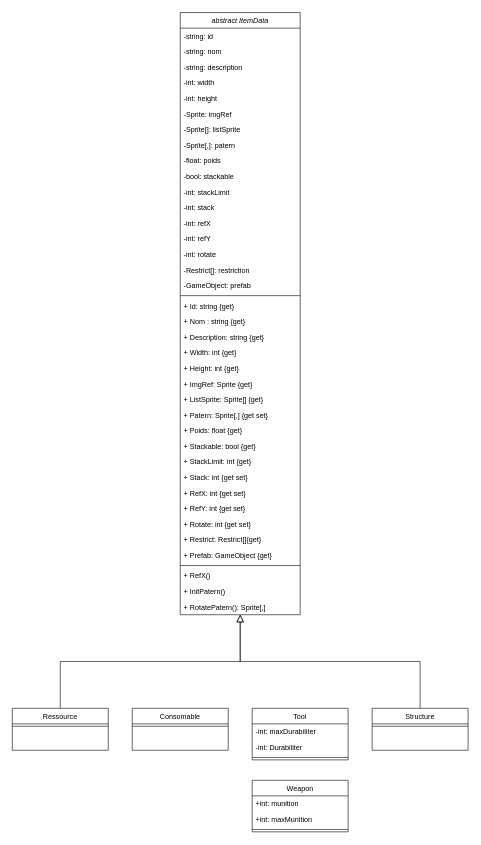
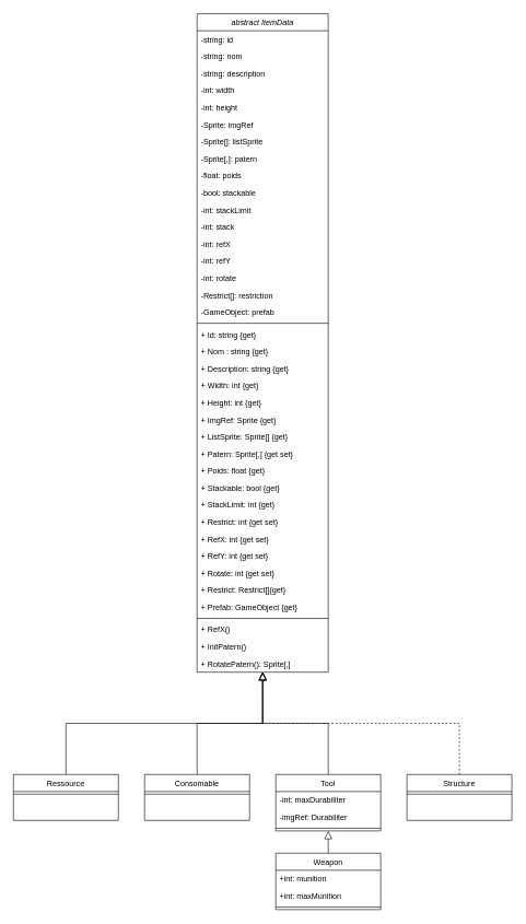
  <mxCell id="0" />
  <mxCell id="1" parent="0" />
  <mxCell id="2" value="abstract ItemData" style="swimlane;fontStyle=2;align=center;verticalAlign=top;childLayout=stackLayout;horizontal=1;startSize=26;horizontalStack=0;resizeParent=1;resizeLast=0;collapsible=1;marginBottom=0;rounded=0;shadow=0;strokeWidth=1;" parent="1" vertex="1"><mxGeometry x="300" y="20" width="200" height="1004" as="geometry"><mxRectangle x="230" y="140" width="160" height="26" as="alternateBounds" /></mxGeometry></mxCell>
  <mxCell id="3" value="-string: id" style="text;align=left;verticalAlign=top;spacingLeft=4;spacingRight=4;overflow=hidden;rotatable=0;points=[[0,0.5],[1,0.5]];portConstraint=eastwest;" parent="2" vertex="1"><mxGeometry y="26" width="200" height="26" as="geometry" /></mxCell>
  <mxCell id="4" value="-string: nom" style="text;align=left;verticalAlign=top;spacingLeft=4;spacingRight=4;overflow=hidden;rotatable=0;points=[[0,0.5],[1,0.5]];portConstraint=eastwest;rounded=0;shadow=0;html=0;" parent="2" vertex="1"><mxGeometry y="52" width="200" height="26" as="geometry" /></mxCell>
  <mxCell id="5" value="-string: description" style="text;align=left;verticalAlign=top;spacingLeft=4;spacingRight=4;overflow=hidden;rotatable=0;points=[[0,0.5],[1,0.5]];portConstraint=eastwest;rounded=0;shadow=0;html=0;" parent="2" vertex="1"><mxGeometry y="78" width="200" height="26" as="geometry" /></mxCell>
  <mxCell id="6" value="-int: width" style="text;align=left;verticalAlign=top;spacingLeft=4;spacingRight=4;overflow=hidden;rotatable=0;points=[[0,0.5],[1,0.5]];portConstraint=eastwest;" parent="2" vertex="1"><mxGeometry y="104" width="200" height="26" as="geometry" /></mxCell>
  <mxCell id="7" value="-int: height" style="text;align=left;verticalAlign=top;spacingLeft=4;spacingRight=4;overflow=hidden;rotatable=0;points=[[0,0.5],[1,0.5]];portConstraint=eastwest;rounded=0;shadow=0;html=0;" parent="2" vertex="1"><mxGeometry y="130" width="200" height="26" as="geometry" /></mxCell>
  <mxCell id="8" value="-Sprite: imgRef" style="text;align=left;verticalAlign=top;spacingLeft=4;spacingRight=4;overflow=hidden;rotatable=0;points=[[0,0.5],[1,0.5]];portConstraint=eastwest;rounded=0;shadow=0;html=0;" parent="2" vertex="1"><mxGeometry y="156" width="200" height="26" as="geometry" /></mxCell>
  <mxCell id="9" value="-Sprite[]: listSprite" style="text;align=left;verticalAlign=top;spacingLeft=4;spacingRight=4;overflow=hidden;rotatable=0;points=[[0,0.5],[1,0.5]];portConstraint=eastwest;" parent="2" vertex="1"><mxGeometry y="182" width="200" height="26" as="geometry" /></mxCell>
  <mxCell id="10" value="-Sprite[,]: patern" style="text;align=left;verticalAlign=top;spacingLeft=4;spacingRight=4;overflow=hidden;rotatable=0;points=[[0,0.5],[1,0.5]];portConstraint=eastwest;rounded=0;shadow=0;html=0;" parent="2" vertex="1"><mxGeometry y="208" width="200" height="26" as="geometry" /></mxCell>
  <mxCell id="11" value="-float: poids" style="text;align=left;verticalAlign=top;spacingLeft=4;spacingRight=4;overflow=hidden;rotatable=0;points=[[0,0.5],[1,0.5]];portConstraint=eastwest;rounded=0;shadow=0;html=0;" parent="2" vertex="1"><mxGeometry y="234" width="200" height="26" as="geometry" /></mxCell>
  <mxCell id="12" value="-bool: stackable" style="text;align=left;verticalAlign=top;spacingLeft=4;spacingRight=4;overflow=hidden;rotatable=0;points=[[0,0.5],[1,0.5]];portConstraint=eastwest;rounded=0;shadow=0;html=0;" parent="2" vertex="1"><mxGeometry y="260" width="200" height="26" as="geometry" /></mxCell>
  <mxCell id="13" value="-int: stackLimit" style="text;align=left;verticalAlign=top;spacingLeft=4;spacingRight=4;overflow=hidden;rotatable=0;points=[[0,0.5],[1,0.5]];portConstraint=eastwest;" parent="2" vertex="1"><mxGeometry y="286" width="200" height="26" as="geometry" /></mxCell>
  <mxCell id="14" value="-int: stack" style="text;align=left;verticalAlign=top;spacingLeft=4;spacingRight=4;overflow=hidden;rotatable=0;points=[[0,0.5],[1,0.5]];portConstraint=eastwest;rounded=0;shadow=0;html=0;" parent="2" vertex="1"><mxGeometry y="312" width="200" height="26" as="geometry" /></mxCell>
  <mxCell id="15" value="-int: refX" style="text;align=left;verticalAlign=top;spacingLeft=4;spacingRight=4;overflow=hidden;rotatable=0;points=[[0,0.5],[1,0.5]];portConstraint=eastwest;" parent="2" vertex="1"><mxGeometry y="338" width="200" height="26" as="geometry" /></mxCell>
  <mxCell id="16" value="-int: refY" style="text;align=left;verticalAlign=top;spacingLeft=4;spacingRight=4;overflow=hidden;rotatable=0;points=[[0,0.5],[1,0.5]];portConstraint=eastwest;rounded=0;shadow=0;html=0;" parent="2" vertex="1"><mxGeometry y="364" width="200" height="26" as="geometry" /></mxCell>
  <mxCell id="17" value="-int: rotate" style="text;align=left;verticalAlign=top;spacingLeft=4;spacingRight=4;overflow=hidden;rotatable=0;points=[[0,0.5],[1,0.5]];portConstraint=eastwest;rounded=0;shadow=0;html=0;" parent="2" vertex="1"><mxGeometry y="390" width="200" height="26" as="geometry" /></mxCell>
  <mxCell id="18" value="-Restrict[]: restriction" style="text;align=left;verticalAlign=top;spacingLeft=4;spacingRight=4;overflow=hidden;rotatable=0;points=[[0,0.5],[1,0.5]];portConstraint=eastwest;rounded=0;shadow=0;html=0;" vertex="1" parent="2"><mxGeometry y="416" width="200" height="26" as="geometry" /></mxCell>
  <mxCell id="19" value="-GameObject: prefab" style="text;align=left;verticalAlign=top;spacingLeft=4;spacingRight=4;overflow=hidden;rotatable=0;points=[[0,0.5],[1,0.5]];portConstraint=eastwest;rounded=0;shadow=0;html=0;" parent="2" vertex="1"><mxGeometry y="442" width="200" height="26" as="geometry" /></mxCell>
  <mxCell id="20" value="" style="line;html=1;strokeWidth=1;align=left;verticalAlign=middle;spacingTop=-1;spacingLeft=3;spacingRight=3;rotatable=0;labelPosition=right;points=[];portConstraint=eastwest;" parent="2" vertex="1"><mxGeometry y="468" width="200" height="8" as="geometry" /></mxCell>
  <mxCell id="21" value="+ Id: string {get}" style="text;align=left;verticalAlign=top;spacingLeft=4;spacingRight=4;overflow=hidden;rotatable=0;points=[[0,0.5],[1,0.5]];portConstraint=eastwest;" parent="2" vertex="1"><mxGeometry y="476" width="200" height="26" as="geometry" /></mxCell>
  <mxCell id="22" value="+ Nom : string {get}" style="text;align=left;verticalAlign=top;spacingLeft=4;spacingRight=4;overflow=hidden;rotatable=0;points=[[0,0.5],[1,0.5]];portConstraint=eastwest;rounded=0;shadow=0;html=0;" parent="2" vertex="1"><mxGeometry y="502" width="200" height="26" as="geometry" /></mxCell>
  <mxCell id="23" value="+ Description: string {get}" style="text;align=left;verticalAlign=top;spacingLeft=4;spacingRight=4;overflow=hidden;rotatable=0;points=[[0,0.5],[1,0.5]];portConstraint=eastwest;rounded=0;shadow=0;html=0;" parent="2" vertex="1"><mxGeometry y="528" width="200" height="26" as="geometry" /></mxCell>
  <mxCell id="24" value="+ Width: int {get}" style="text;align=left;verticalAlign=top;spacingLeft=4;spacingRight=4;overflow=hidden;rotatable=0;points=[[0,0.5],[1,0.5]];portConstraint=eastwest;" parent="2" vertex="1"><mxGeometry y="554" width="200" height="26" as="geometry" /></mxCell>
  <mxCell id="25" value="+ Height: int {get}" style="text;align=left;verticalAlign=top;spacingLeft=4;spacingRight=4;overflow=hidden;rotatable=0;points=[[0,0.5],[1,0.5]];portConstraint=eastwest;rounded=0;shadow=0;html=0;" parent="2" vertex="1"><mxGeometry y="580" width="200" height="26" as="geometry" /></mxCell>
  <mxCell id="26" value="+ ImgRef: Sprite {get}" style="text;align=left;verticalAlign=top;spacingLeft=4;spacingRight=4;overflow=hidden;rotatable=0;points=[[0,0.5],[1,0.5]];portConstraint=eastwest;rounded=0;shadow=0;html=0;" parent="2" vertex="1"><mxGeometry y="606" width="200" height="26" as="geometry" /></mxCell>
  <mxCell id="27" value="+ ListSprite: Sprite[] {get}" style="text;align=left;verticalAlign=top;spacingLeft=4;spacingRight=4;overflow=hidden;rotatable=0;points=[[0,0.5],[1,0.5]];portConstraint=eastwest;" parent="2" vertex="1"><mxGeometry y="632" width="200" height="26" as="geometry" /></mxCell>
  <mxCell id="28" value="+ Patern: Sprite[,] {get set}" style="text;align=left;verticalAlign=top;spacingLeft=4;spacingRight=4;overflow=hidden;rotatable=0;points=[[0,0.5],[1,0.5]];portConstraint=eastwest;rounded=0;shadow=0;html=0;" parent="2" vertex="1"><mxGeometry y="658" width="200" height="26" as="geometry" /></mxCell>
  <mxCell id="29" value="+ Poids: float {get}" style="text;align=left;verticalAlign=top;spacingLeft=4;spacingRight=4;overflow=hidden;rotatable=0;points=[[0,0.5],[1,0.5]];portConstraint=eastwest;rounded=0;shadow=0;html=0;" parent="2" vertex="1"><mxGeometry y="684" width="200" height="26" as="geometry" /></mxCell>
  <mxCell id="30" value="+ Stackable: bool {get}" style="text;align=left;verticalAlign=top;spacingLeft=4;spacingRight=4;overflow=hidden;rotatable=0;points=[[0,0.5],[1,0.5]];portConstraint=eastwest;rounded=0;shadow=0;html=0;" parent="2" vertex="1"><mxGeometry y="710" width="200" height="26" as="geometry" /></mxCell>
  <mxCell id="31" value="+ StackLimit: int {get}" style="text;align=left;verticalAlign=top;spacingLeft=4;spacingRight=4;overflow=hidden;rotatable=0;points=[[0,0.5],[1,0.5]];portConstraint=eastwest;" parent="2" vertex="1"><mxGeometry y="736" width="200" height="26" as="geometry" /></mxCell>
- <mxCell id="32" value="+ Stack: int {get set} " style="text;align=left;verticalAlign=top;spacingLeft=4;spacingRight=4;overflow=hidden;rotatable=0;points=[[0,0.5],[1,0.5]];portConstraint=eastwest;rounded=0;shadow=0;html=0;" parent="2" vertex="1"><mxGeometry y="762" width="200" height="26" as="geometry" /></mxCell>
+ <mxCell id="32" value="+ Restrict: int {get set} " style="text;align=left;verticalAlign=top;spacingLeft=4;spacingRight=4;overflow=hidden;rotatable=0;points=[[0,0.5],[1,0.5]];portConstraint=eastwest;rounded=0;shadow=0;html=0;" parent="2" vertex="1"><mxGeometry y="762" width="200" height="26" as="geometry" /></mxCell>
  <mxCell id="33" value="+ RefX: int {get set} " style="text;align=left;verticalAlign=top;spacingLeft=4;spacingRight=4;overflow=hidden;rotatable=0;points=[[0,0.5],[1,0.5]];portConstraint=eastwest;" parent="2" vertex="1"><mxGeometry y="788" width="200" height="26" as="geometry" /></mxCell>
  <mxCell id="34" value="+ RefY: int {get set}" style="text;align=left;verticalAlign=top;spacingLeft=4;spacingRight=4;overflow=hidden;rotatable=0;points=[[0,0.5],[1,0.5]];portConstraint=eastwest;rounded=0;shadow=0;html=0;" parent="2" vertex="1"><mxGeometry y="814" width="200" height="26" as="geometry" /></mxCell>
  <mxCell id="35" value="+ Rotate: int {get set}" style="text;align=left;verticalAlign=top;spacingLeft=4;spacingRight=4;overflow=hidden;rotatable=0;points=[[0,0.5],[1,0.5]];portConstraint=eastwest;rounded=0;shadow=0;html=0;" parent="2" vertex="1"><mxGeometry y="840" width="200" height="26" as="geometry" /></mxCell>
  <mxCell id="36" value="+ Restrict: Restrict[]{get}" style="text;align=left;verticalAlign=top;spacingLeft=4;spacingRight=4;overflow=hidden;rotatable=0;points=[[0,0.5],[1,0.5]];portConstraint=eastwest;rounded=0;shadow=0;html=0;" vertex="1" parent="2"><mxGeometry y="866" width="200" height="26" as="geometry" /></mxCell>
  <mxCell id="37" value="+ Prefab: GameObject {get}" style="text;align=left;verticalAlign=top;spacingLeft=4;spacingRight=4;overflow=hidden;rotatable=0;points=[[0,0.5],[1,0.5]];portConstraint=eastwest;rounded=0;shadow=0;html=0;" parent="2" vertex="1"><mxGeometry y="892" width="200" height="26" as="geometry" /></mxCell>
  <mxCell id="38" value="" style="line;html=1;strokeWidth=1;align=left;verticalAlign=middle;spacingTop=-1;spacingLeft=3;spacingRight=3;rotatable=0;labelPosition=right;points=[];portConstraint=eastwest;" parent="2" vertex="1"><mxGeometry y="918" width="200" height="8" as="geometry" /></mxCell>
  <mxCell id="39" value="+ RefX()" style="text;align=left;verticalAlign=top;spacingLeft=4;spacingRight=4;overflow=hidden;rotatable=0;points=[[0,0.5],[1,0.5]];portConstraint=eastwest;rounded=0;shadow=0;html=0;" parent="2" vertex="1"><mxGeometry y="926" width="200" height="26" as="geometry" /></mxCell>
  <mxCell id="40" value="+ InitPatern()" style="text;align=left;verticalAlign=top;spacingLeft=4;spacingRight=4;overflow=hidden;rotatable=0;points=[[0,0.5],[1,0.5]];portConstraint=eastwest;rounded=0;shadow=0;html=0;" parent="2" vertex="1"><mxGeometry y="952" width="200" height="26" as="geometry" /></mxCell>
  <mxCell id="41" value="+ RotatePatern(): Sprite[,]" style="text;align=left;verticalAlign=top;spacingLeft=4;spacingRight=4;overflow=hidden;rotatable=0;points=[[0,0.5],[1,0.5]];portConstraint=eastwest;rounded=0;shadow=0;html=0;" parent="2" vertex="1"><mxGeometry y="978" width="200" height="26" as="geometry" /></mxCell>
  <mxCell id="42" value="Ressource" style="swimlane;fontStyle=0;align=center;verticalAlign=top;childLayout=stackLayout;horizontal=1;startSize=26;horizontalStack=0;resizeParent=1;resizeLast=0;collapsible=1;marginBottom=0;rounded=0;shadow=0;strokeWidth=1;" parent="1" vertex="1"><mxGeometry x="20" y="1180" width="160" height="70" as="geometry"><mxRectangle x="130" y="380" width="160" height="26" as="alternateBounds" /></mxGeometry></mxCell>
  <mxCell id="43" value="" style="line;html=1;strokeWidth=1;align=left;verticalAlign=middle;spacingTop=-1;spacingLeft=3;spacingRight=3;rotatable=0;labelPosition=right;points=[];portConstraint=eastwest;" parent="42" vertex="1"><mxGeometry y="26" width="160" height="8" as="geometry" /></mxCell>
  <mxCell id="44" value="" style="endArrow=block;endSize=10;endFill=0;shadow=0;strokeWidth=1;rounded=0;curved=0;edgeStyle=elbowEdgeStyle;elbow=vertical;" parent="1" source="42" target="2" edge="1"><mxGeometry width="160" relative="1" as="geometry"><mxPoint x="180" y="183" as="sourcePoint" /><mxPoint x="180" y="183" as="targetPoint" /></mxGeometry></mxCell>
  <mxCell id="45" value="Consomable" style="swimlane;fontStyle=0;align=center;verticalAlign=top;childLayout=stackLayout;horizontal=1;startSize=26;horizontalStack=0;resizeParent=1;resizeLast=0;collapsible=1;marginBottom=0;rounded=0;shadow=0;strokeWidth=1;" parent="1" vertex="1"><mxGeometry x="220" y="1180" width="160" height="70" as="geometry"><mxRectangle x="340" y="380" width="170" height="26" as="alternateBounds" /></mxGeometry></mxCell>
  <mxCell id="46" value="" style="line;html=1;strokeWidth=1;align=left;verticalAlign=middle;spacingTop=-1;spacingLeft=3;spacingRight=3;rotatable=0;labelPosition=right;points=[];portConstraint=eastwest;" parent="45" vertex="1"><mxGeometry y="26" width="160" height="8" as="geometry" /></mxCell>
+ <mxCell id="47" value="" style="endArrow=block;endSize=10;endFill=0;shadow=0;strokeWidth=1;rounded=0;curved=0;edgeStyle=elbowEdgeStyle;elbow=vertical;" parent="1" source="45" target="2" edge="1"><mxGeometry width="160" relative="1" as="geometry"><mxPoint x="190" y="353" as="sourcePoint" /><mxPoint x="290" y="251" as="targetPoint" /></mxGeometry></mxCell>
  <mxCell id="48" value="Tool" style="swimlane;fontStyle=0;align=center;verticalAlign=top;childLayout=stackLayout;horizontal=1;startSize=26;horizontalStack=0;resizeParent=1;resizeLast=0;collapsible=1;marginBottom=0;rounded=0;shadow=0;strokeWidth=1;" parent="1" vertex="1"><mxGeometry x="420" y="1180" width="160" height="86" as="geometry"><mxRectangle x="340" y="380" width="170" height="26" as="alternateBounds" /></mxGeometry></mxCell>
  <mxCell id="49" value="-int: maxDurabiliter" style="text;align=left;verticalAlign=top;spacingLeft=4;spacingRight=4;overflow=hidden;rotatable=0;points=[[0,0.5],[1,0.5]];portConstraint=eastwest;rounded=0;shadow=0;html=0;" parent="48" vertex="1"><mxGeometry y="26" width="160" height="26" as="geometry" /></mxCell>
- <mxCell id="50" value="-int: Durabiliter" style="text;align=left;verticalAlign=top;spacingLeft=4;spacingRight=4;overflow=hidden;rotatable=0;points=[[0,0.5],[1,0.5]];portConstraint=eastwest;rounded=0;shadow=0;html=0;" parent="48" vertex="1"><mxGeometry y="52" width="160" height="26" as="geometry" /></mxCell>
+ <mxCell id="50" value="-imgRef: Durabiliter" style="text;align=left;verticalAlign=top;spacingLeft=4;spacingRight=4;overflow=hidden;rotatable=0;points=[[0,0.5],[1,0.5]];portConstraint=eastwest;rounded=0;shadow=0;html=0;" parent="48" vertex="1"><mxGeometry y="52" width="160" height="26" as="geometry" /></mxCell>
  <mxCell id="51" value="" style="line;html=1;strokeWidth=1;align=left;verticalAlign=middle;spacingTop=-1;spacingLeft=3;spacingRight=3;rotatable=0;labelPosition=right;points=[];portConstraint=eastwest;" parent="48" vertex="1"><mxGeometry y="78" width="160" height="8" as="geometry" /></mxCell>
+ <mxCell id="52" value="" style="endArrow=block;endSize=10;endFill=0;shadow=0;strokeWidth=1;rounded=0;curved=0;edgeStyle=elbowEdgeStyle;elbow=vertical;" parent="1" source="48" target="2" edge="1"><mxGeometry width="160" relative="1" as="geometry"><mxPoint x="540" y="444" as="sourcePoint" /><mxPoint x="530" y="378" as="targetPoint" /></mxGeometry></mxCell>
  <mxCell id="53" value="Weapon" style="swimlane;fontStyle=0;align=center;verticalAlign=top;childLayout=stackLayout;horizontal=1;startSize=26;horizontalStack=0;resizeParent=1;resizeLast=0;collapsible=1;marginBottom=0;rounded=0;shadow=0;strokeWidth=1;" parent="1" vertex="1"><mxGeometry x="420" y="1300" width="160" height="86" as="geometry"><mxRectangle x="340" y="380" width="170" height="26" as="alternateBounds" /></mxGeometry></mxCell>
  <mxCell id="54" value="+int: munition" style="text;align=left;verticalAlign=top;spacingLeft=4;spacingRight=4;overflow=hidden;rotatable=0;points=[[0,0.5],[1,0.5]];portConstraint=eastwest;rounded=0;shadow=0;html=0;" parent="53" vertex="1"><mxGeometry y="26" width="160" height="26" as="geometry" /></mxCell>
  <mxCell id="55" value="+int: maxMunition" style="text;align=left;verticalAlign=top;spacingLeft=4;spacingRight=4;overflow=hidden;rotatable=0;points=[[0,0.5],[1,0.5]];portConstraint=eastwest;rounded=0;shadow=0;html=0;" parent="53" vertex="1"><mxGeometry y="52" width="160" height="26" as="geometry" /></mxCell>
  <mxCell id="56" value="" style="line;html=1;strokeWidth=1;align=left;verticalAlign=middle;spacingTop=-1;spacingLeft=3;spacingRight=3;rotatable=0;labelPosition=right;points=[];portConstraint=eastwest;" parent="53" vertex="1"><mxGeometry y="78" width="160" height="8" as="geometry" /></mxCell>
  <mxCell id="57" value="Structure" style="swimlane;fontStyle=0;align=center;verticalAlign=top;childLayout=stackLayout;horizontal=1;startSize=26;horizontalStack=0;resizeParent=1;resizeLast=0;collapsible=1;marginBottom=0;rounded=0;shadow=0;strokeWidth=1;" parent="1" vertex="1"><mxGeometry x="620" y="1180" width="160" height="70" as="geometry"><mxRectangle x="340" y="380" width="170" height="26" as="alternateBounds" /></mxGeometry></mxCell>
  <mxCell id="58" value="" style="line;html=1;strokeWidth=1;align=left;verticalAlign=middle;spacingTop=-1;spacingLeft=3;spacingRight=3;rotatable=0;labelPosition=right;points=[];portConstraint=eastwest;" parent="57" vertex="1"><mxGeometry y="26" width="160" height="8" as="geometry" /></mxCell>
- <mxCell id="59" value="" style="endArrow=block;endSize=10;endFill=0;shadow=0;strokeWidth=1;rounded=0;curved=0;edgeStyle=elbowEdgeStyle;elbow=vertical;" parent="1" source="57" target="2" edge="1"><mxGeometry width="160" relative="1" as="geometry"><mxPoint x="640" y="1158" as="sourcePoint" /><mxPoint x="540" y="950" as="targetPoint" /></mxGeometry></mxCell>
+ <mxCell id="59" value="" style="endArrow=block;endSize=10;endFill=0;shadow=0;strokeWidth=1;rounded=0;curved=0;edgeStyle=elbowEdgeStyle;elbow=vertical;dashed=1;" parent="1" source="57" target="2" edge="1"><mxGeometry width="160" relative="1" as="geometry"><mxPoint x="640" y="1158" as="sourcePoint" /><mxPoint x="540" y="950" as="targetPoint" /></mxGeometry></mxCell>
+ <mxCell id="60" value="" style="endArrow=block;endSize=10;endFill=0;shadow=0;strokeWidth=1;rounded=0;curved=0;edgeStyle=elbowEdgeStyle;elbow=vertical;" parent="1" source="53" target="48" edge="1"><mxGeometry width="160" relative="1" as="geometry"><mxPoint x="220" y="1538" as="sourcePoint" /><mxPoint x="320" y="1330" as="targetPoint" /></mxGeometry></mxCell>
